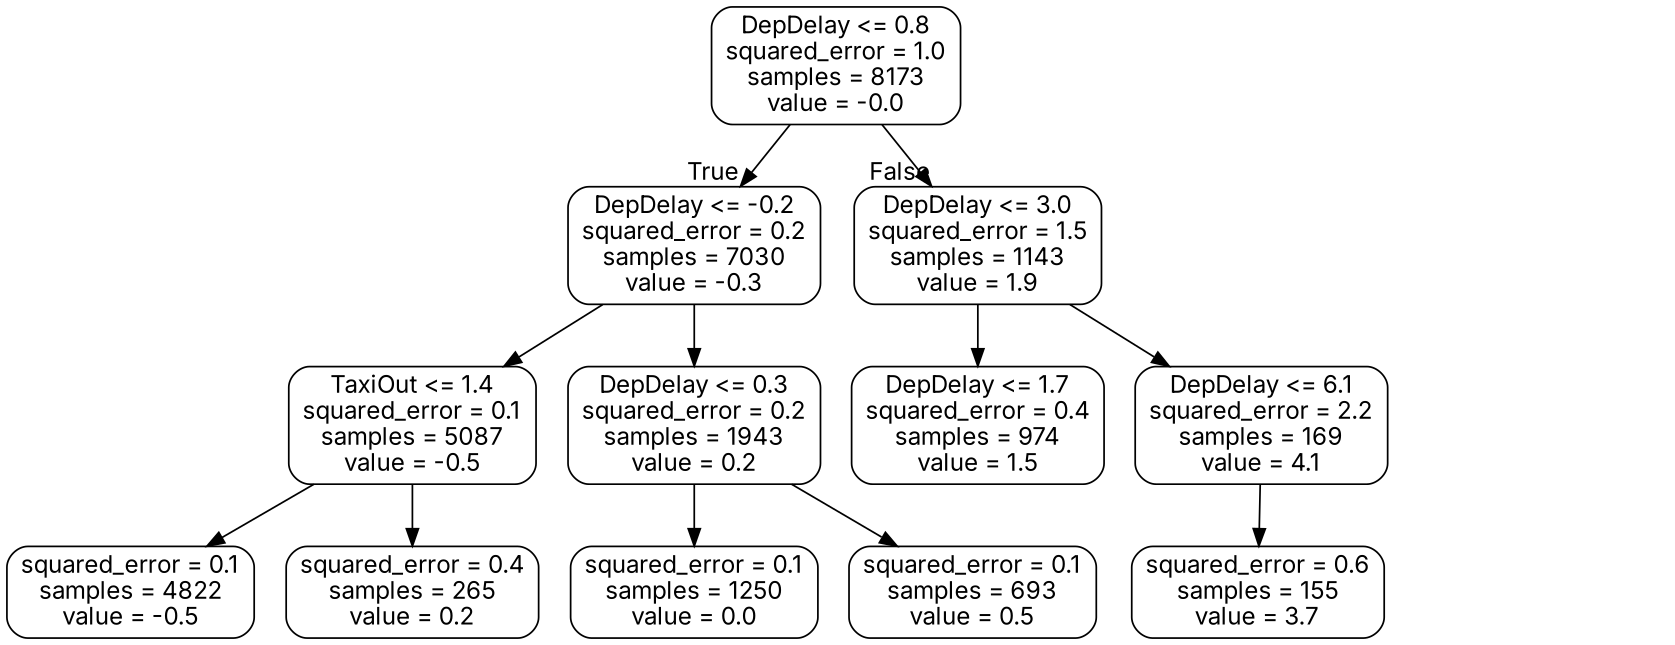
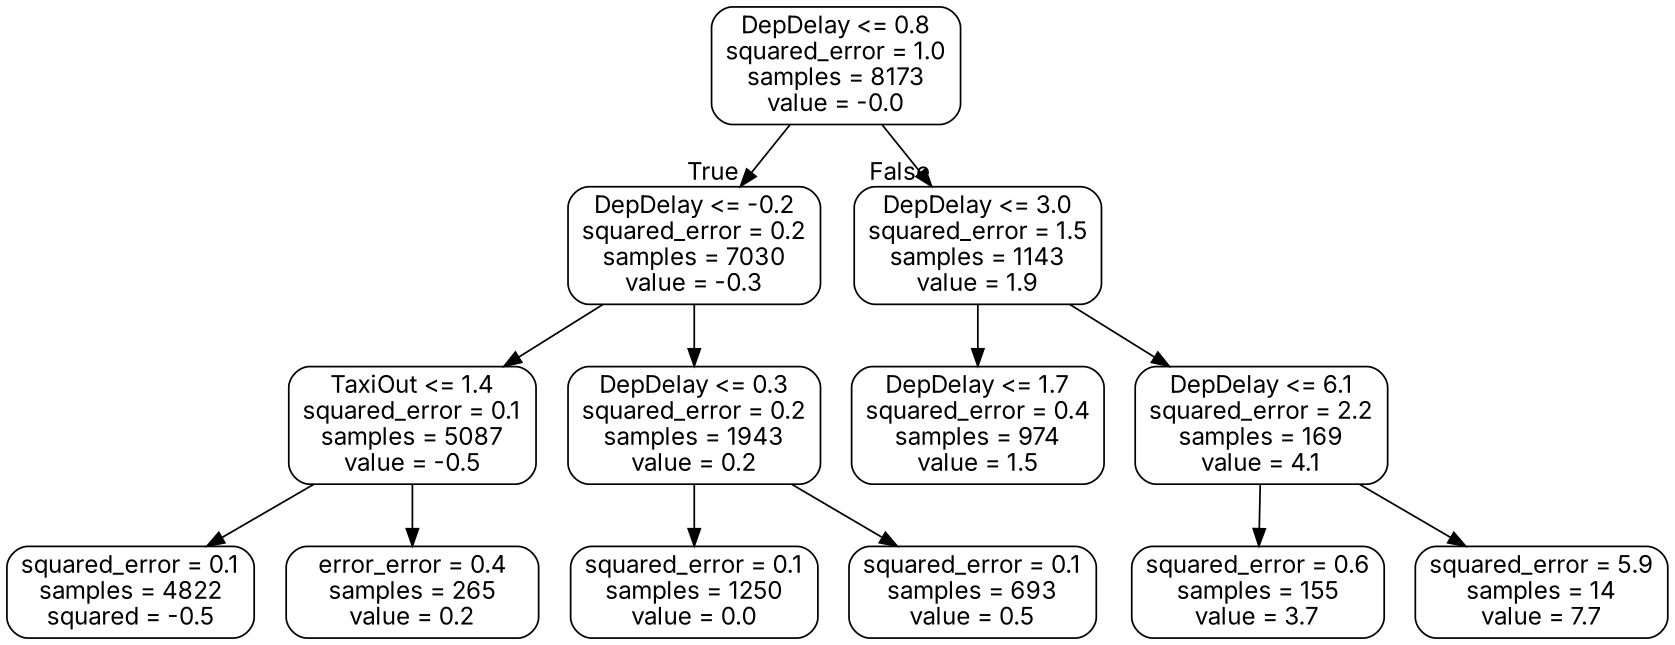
  digraph {
    fontname=Inter
    node [color=black fontname=Inter shape=box style=rounded]
    edge [fontname=Inter]
    n1 [label="DepDelay <= 0.8\nsquared_error = 1.0\nsamples = 8173\nvalue = -0.0"]
    n2 [label="DepDelay <= -0.2\nsquared_error = 0.2\nsamples = 7030\nvalue = -0.3"]
    n3 [label="DepDelay <= 3.0\nsquared_error = 1.5\nsamples = 1143\nvalue = 1.9"]
    n4 [label="TaxiOut <= 1.4\nsquared_error = 0.1\nsamples = 5087\nvalue = -0.5"]
    n5 [label="DepDelay <= 0.3\nsquared_error = 0.2\nsamples = 1943\nvalue = 0.2"]
    n6 [label="DepDelay <= 1.7\nsquared_error = 0.4\nsamples = 974\nvalue = 1.5"]
    n7 [label="DepDelay <= 6.1\nsquared_error = 2.2\nsamples = 169\nvalue = 4.1"]
-   n8 [label="squared_error = 0.1\nsamples = 4822\nvalue = -0.5"]
-   n9 [label="squared_error = 0.4\nsamples = 265\nvalue = 0.2"]
+   n8 [label="squared_error = 0.1\nsamples = 4822\nsquared = -0.5"]
+   n9 [label="error_error = 0.4\nsamples = 265\nvalue = 0.2"]
    n10 [label="squared_error = 0.1\nsamples = 1250\nvalue = 0.0"]
    n11 [label="squared_error = 0.1\nsamples = 693\nvalue = 0.5"]
    n12 [label="squared_error = 0.6\nsamples = 155\nvalue = 3.7"]
+   n13 [label="squared_error = 5.9\nsamples = 14\nvalue = 7.7"]
    n1 -> n2 [headlabel=True labelangle=45 labeldistance=2.5]
    n1 -> n3 [headlabel=False labelangle=-45 labeldistance=2.5]
    n2 -> n4
    n2 -> n5
    n3 -> n6
    n3 -> n7
    n4 -> n8
    n4 -> n9
    n5 -> n10
    n5 -> n11
    n7 -> n12
+   n7 -> n13
  }
